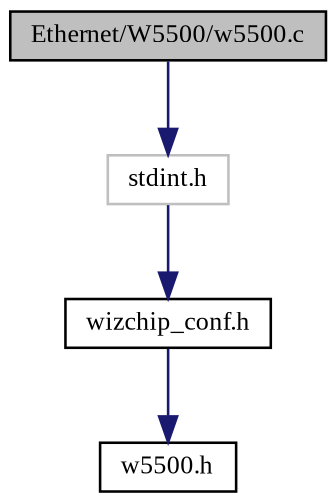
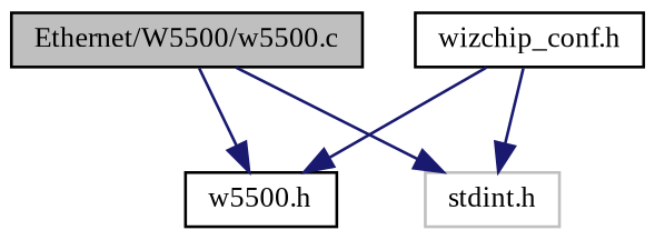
  digraph {
    fontname="Liberation Serif"
    node [color=black fillcolor=white fontname="Liberation Serif" fontsize=10 shape=record style=filled]
    edge [color=midnightblue fontname="Liberation Serif" fontsize=10 labelfontname=Helvetica labelfontsize=10 style=solid]
    n1 [fillcolor=grey75 fontcolor=black height=0.2 label="Ethernet/W5500/w5500.c" width=0.4]
    n2 [height=0.2 label="w5500.h" width=0.4]
    n3 [color=grey75 height=0.2 label="stdint.h" width=0.4]
    n4 [height=0.2 label="wizchip_conf.h" width=0.4]
+   n1 -> n2
    n1 -> n3
    n4 -> n2
-   n3 -> n4
+   n4 -> n3
  }
